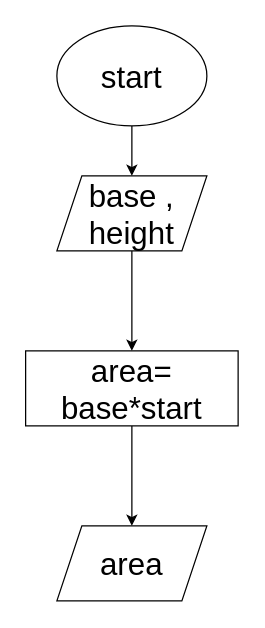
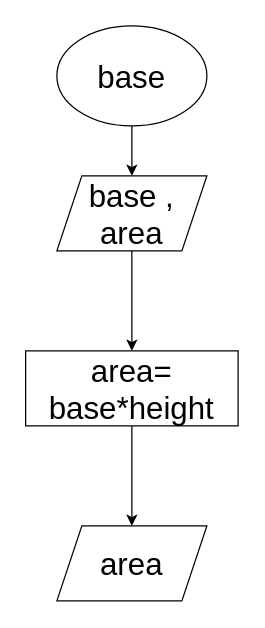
  <mxCell id="0" />
  <mxCell id="1" parent="0" />
  <mxCell id="2" value="" style="edgeStyle=orthogonalEdgeStyle;rounded=0;orthogonalLoop=1;jettySize=auto;html=1;fontSize=25;" edge="1" parent="1" source="3" target="5"><mxGeometry relative="1" as="geometry" /></mxCell>
- <mxCell id="3" value="&lt;font style=&quot;font-size: 25px;&quot;&gt;start&lt;/font&gt;" style="ellipse;whiteSpace=wrap;html=1;" vertex="1" parent="1"><mxGeometry x="45" y="20" width="120" height="80" as="geometry" /></mxCell>
+ <mxCell id="3" value="&lt;font style=&quot;font-size: 25px;&quot;&gt;base&lt;/font&gt;" style="ellipse;whiteSpace=wrap;html=1;" vertex="1" parent="1"><mxGeometry x="45" y="20" width="120" height="80" as="geometry" /></mxCell>
  <mxCell id="4" value="" style="edgeStyle=orthogonalEdgeStyle;rounded=0;orthogonalLoop=1;jettySize=auto;html=1;fontSize=25;" edge="1" parent="1" source="5" target="7"><mxGeometry relative="1" as="geometry" /></mxCell>
- <mxCell id="5" value="base , height" style="shape=parallelogram;perimeter=parallelogramPerimeter;whiteSpace=wrap;html=1;fixedSize=1;fontSize=25;" vertex="1" parent="1"><mxGeometry x="45" y="140" width="120" height="60" as="geometry" /></mxCell>
+ <mxCell id="5" value="base , area" style="shape=parallelogram;perimeter=parallelogramPerimeter;whiteSpace=wrap;html=1;fixedSize=1;fontSize=25;" vertex="1" parent="1"><mxGeometry x="45" y="140" width="120" height="60" as="geometry" /></mxCell>
  <mxCell id="6" value="" style="edgeStyle=orthogonalEdgeStyle;rounded=0;orthogonalLoop=1;jettySize=auto;html=1;fontSize=25;" edge="1" parent="1" source="7" target="8"><mxGeometry relative="1" as="geometry" /></mxCell>
- <mxCell id="7" value="area= base*start" style="whiteSpace=wrap;html=1;fontSize=25;" vertex="1" parent="1"><mxGeometry x="20" y="280" width="170" height="60" as="geometry" /></mxCell>
+ <mxCell id="7" value="area= base*height" style="whiteSpace=wrap;html=1;fontSize=25;" vertex="1" parent="1"><mxGeometry x="20" y="280" width="170" height="60" as="geometry" /></mxCell>
  <mxCell id="8" value="area" style="shape=parallelogram;perimeter=parallelogramPerimeter;whiteSpace=wrap;html=1;fixedSize=1;fontSize=25;" vertex="1" parent="1"><mxGeometry x="45" y="420" width="120" height="60" as="geometry" /></mxCell>
